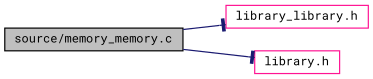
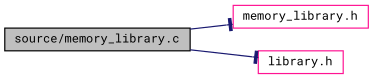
  digraph {
    fontname="Roboto Mono"
    rankdir=LR
    node [color=deeppink fillcolor=white fontname="Roboto Mono" fontsize=10 shape=record style=filled]
    edge [arrowhead=tee color=midnightblue fontname="Roboto Mono" fontsize=10 labelfontname=Helvetica labelfontsize=10 style=solid]
-   n1 [color=black fillcolor=grey75 fontcolor=black height=0.2 label="source/memory_memory.c" width=0.4]
-   n2 [height=0.2 label="library_library.h" width=0.4]
+   n1 [color=black fillcolor=grey75 fontcolor=black height=0.2 label="source/memory_library.c" width=0.4]
+   n2 [height=0.2 label="memory_library.h" width=0.4]
    n3 [height=0.2 label="library.h" width=0.4]
    n1 -> n2
    n1 -> n3
  }
